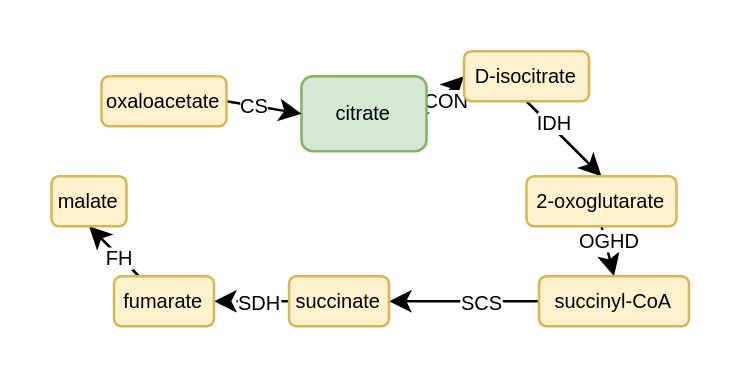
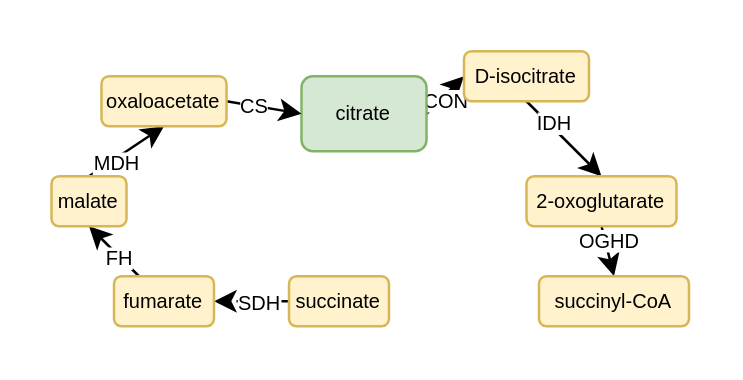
  <mxCell id="0" />
  <mxCell id="1" parent="0" />
  <mxCell id="2" style="edgeStyle=none;rounded=0;orthogonalLoop=1;jettySize=auto;html=1;entryX=0;entryY=0.5;entryDx=0;entryDy=0;fontSize=8;exitX=1;exitY=0.5;exitDx=0;exitDy=0;" edge="1" parent="1" source="4" target="7"><mxGeometry relative="1" as="geometry" /></mxCell>
  <mxCell id="3" value="ACON" style="edgeLabel;html=1;align=center;verticalAlign=middle;resizable=0;points=[];fontSize=8;" vertex="1" connectable="0" parent="2"><mxGeometry x="-0.221" y="1" relative="1" as="geometry"><mxPoint y="1" as="offset" /></mxGeometry></mxCell>
  <mxCell id="4" value="citrate" style="rounded=1;whiteSpace=wrap;html=1;fontSize=8;fillColor=#d5e8d4;strokeColor=#82b366;" vertex="1" parent="1"><mxGeometry x="120" y="30" width="50" height="30" as="geometry" /></mxCell>
  <mxCell id="5" style="edgeStyle=none;rounded=0;orthogonalLoop=1;jettySize=auto;html=1;exitX=0.5;exitY=1;exitDx=0;exitDy=0;entryX=0.5;entryY=0;entryDx=0;entryDy=0;fontSize=8;" edge="1" parent="1" source="7" target="10"><mxGeometry relative="1" as="geometry" /></mxCell>
  <mxCell id="6" value="IDH" style="edgeLabel;html=1;align=center;verticalAlign=middle;resizable=0;points=[];fontSize=8;" vertex="1" connectable="0" parent="5"><mxGeometry x="-0.28" relative="1" as="geometry"><mxPoint y="-2" as="offset" /></mxGeometry></mxCell>
  <mxCell id="7" value="D-isocitrate" style="rounded=1;whiteSpace=wrap;html=1;fontSize=8;fillColor=#fff2cc;strokeColor=#d6b656;" vertex="1" parent="1"><mxGeometry x="185" y="20" width="50" height="20" as="geometry" /></mxCell>
  <mxCell id="8" style="edgeStyle=none;rounded=0;orthogonalLoop=1;jettySize=auto;html=1;exitX=0.5;exitY=1;exitDx=0;exitDy=0;entryX=0.5;entryY=0;entryDx=0;entryDy=0;fontSize=8;" edge="1" parent="1" source="10" target="13"><mxGeometry relative="1" as="geometry" /></mxCell>
  <mxCell id="9" value="OGHD" style="edgeLabel;html=1;align=center;verticalAlign=middle;resizable=0;points=[];fontSize=8;" vertex="1" connectable="0" parent="8"><mxGeometry x="-0.195" y="1" relative="1" as="geometry"><mxPoint y="-2" as="offset" /></mxGeometry></mxCell>
  <mxCell id="10" value="2-oxoglutarate" style="rounded=1;whiteSpace=wrap;html=1;fontSize=8;fillColor=#fff2cc;strokeColor=#d6b656;" vertex="1" parent="1"><mxGeometry x="210" y="70" width="60" height="20" as="geometry" /></mxCell>
- <mxCell id="11" style="edgeStyle=none;rounded=0;orthogonalLoop=1;jettySize=auto;html=1;exitX=0;exitY=0.5;exitDx=0;exitDy=0;entryX=1;entryY=0.5;entryDx=0;entryDy=0;fontSize=8;" edge="1" parent="1" source="13" target="16"><mxGeometry relative="1" as="geometry" /></mxCell>
- <mxCell id="12" value="SCS" style="edgeLabel;html=1;align=center;verticalAlign=middle;resizable=0;points=[];fontSize=8;" vertex="1" connectable="0" parent="11"><mxGeometry x="-0.274" y="2" relative="1" as="geometry"><mxPoint x="-2" y="-2" as="offset" /></mxGeometry></mxCell>
  <mxCell id="13" value="succinyl-CoA" style="rounded=1;whiteSpace=wrap;html=1;fontSize=8;fillColor=#fff2cc;strokeColor=#d6b656;" vertex="1" parent="1"><mxGeometry x="215" y="110" width="60" height="20" as="geometry" /></mxCell>
  <mxCell id="14" style="edgeStyle=none;rounded=0;orthogonalLoop=1;jettySize=auto;html=1;entryX=1;entryY=0.5;entryDx=0;entryDy=0;fontSize=8;dashed=1;" edge="1" parent="1" source="16" target="19"><mxGeometry relative="1" as="geometry" /></mxCell>
  <mxCell id="15" value="SDH" style="edgeLabel;html=1;align=center;verticalAlign=middle;resizable=0;points=[];fontSize=8;" vertex="1" connectable="0" parent="14"><mxGeometry x="-0.293" y="1" relative="1" as="geometry"><mxPoint x="-2" y="-1" as="offset" /></mxGeometry></mxCell>
  <mxCell id="16" value="succinate" style="rounded=1;whiteSpace=wrap;html=1;fontSize=8;fillColor=#fff2cc;strokeColor=#d6b656;" vertex="1" parent="1"><mxGeometry x="115" y="110" width="40" height="20" as="geometry" /></mxCell>
  <mxCell id="17" style="edgeStyle=none;rounded=0;orthogonalLoop=1;jettySize=auto;html=1;entryX=0.5;entryY=1;entryDx=0;entryDy=0;fontSize=8;" edge="1" parent="1" source="19" target="22"><mxGeometry relative="1" as="geometry" /></mxCell>
  <mxCell id="18" value="FH" style="edgeLabel;html=1;align=center;verticalAlign=middle;resizable=0;points=[];fontSize=8;" vertex="1" connectable="0" parent="17"><mxGeometry x="-0.387" relative="1" as="geometry"><mxPoint x="-2" y="-1" as="offset" /></mxGeometry></mxCell>
  <mxCell id="19" value="fumarate" style="rounded=1;whiteSpace=wrap;html=1;fontSize=8;fillColor=#fff2cc;strokeColor=#d6b656;" vertex="1" parent="1"><mxGeometry x="45" y="110" width="40" height="20" as="geometry" /></mxCell>
+ <mxCell id="20" style="edgeStyle=none;rounded=0;orthogonalLoop=1;jettySize=auto;html=1;exitX=0.5;exitY=0;exitDx=0;exitDy=0;entryX=0.5;entryY=1;entryDx=0;entryDy=0;fontSize=8;" edge="1" parent="1" source="22" target="25"><mxGeometry relative="1" as="geometry" /></mxCell>
+ <mxCell id="21" value="MDH" style="edgeLabel;html=1;align=center;verticalAlign=middle;resizable=0;points=[];fontSize=8;" vertex="1" connectable="0" parent="20"><mxGeometry x="-0.333" y="-1" relative="1" as="geometry"><mxPoint as="offset" /></mxGeometry></mxCell>
  <mxCell id="22" value="malate" style="rounded=1;whiteSpace=wrap;html=1;fontSize=8;fillColor=#fff2cc;strokeColor=#d6b656;" vertex="1" parent="1"><mxGeometry x="20" y="70" width="30" height="20" as="geometry" /></mxCell>
  <mxCell id="23" style="edgeStyle=none;rounded=0;orthogonalLoop=1;jettySize=auto;html=1;entryX=0;entryY=0.5;entryDx=0;entryDy=0;fontSize=8;exitX=1;exitY=0.5;exitDx=0;exitDy=0;" edge="1" parent="1" source="25" target="4"><mxGeometry relative="1" as="geometry" /></mxCell>
  <mxCell id="24" value="CS" style="edgeLabel;html=1;align=center;verticalAlign=middle;resizable=0;points=[];fontSize=8;" vertex="1" connectable="0" parent="23"><mxGeometry x="-0.433" y="-1" relative="1" as="geometry"><mxPoint x="2" y="-1" as="offset" /></mxGeometry></mxCell>
  <mxCell id="25" value="oxaloacetate" style="rounded=1;whiteSpace=wrap;html=1;fontSize=8;fillColor=#fff2cc;strokeColor=#d6b656;" vertex="1" parent="1"><mxGeometry x="40" y="30" width="50" height="20" as="geometry" /></mxCell>
